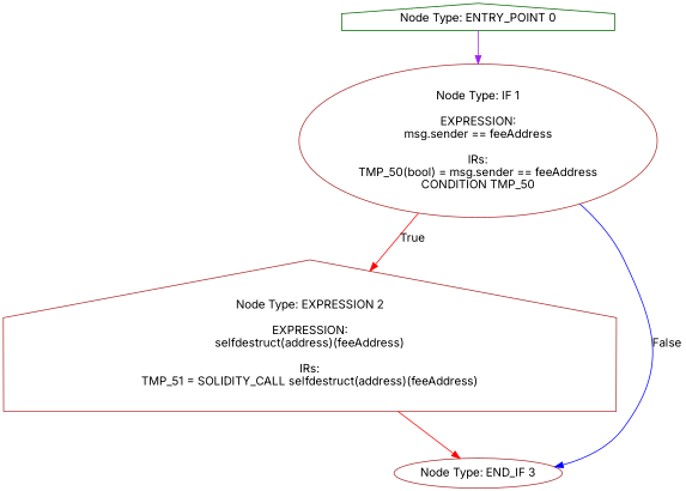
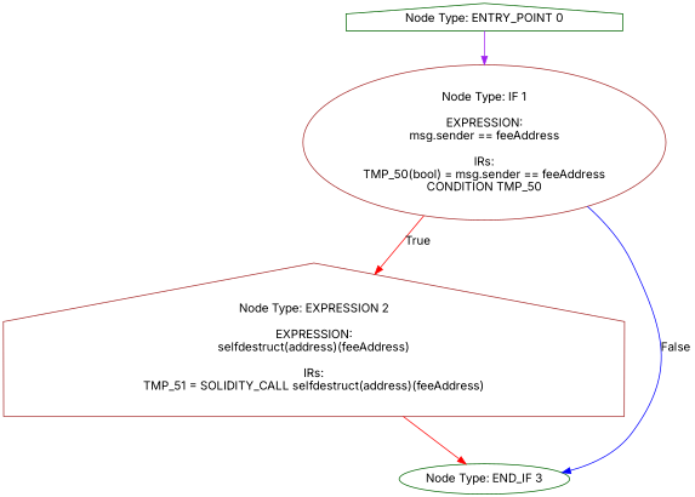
  digraph {
    fontname=Inter
    node [color=darkgreen shape=house fontname=Inter]
    edge [color=red fontname=Inter]
    n1 [label="Node Type: ENTRY_POINT 0\n"]
    n2 [label="Node Type: IF 1\n\nEXPRESSION:\nmsg.sender == feeAddress\n\nIRs:\nTMP_50(bool) = msg.sender == feeAddress\nCONDITION TMP_50" color=brown shape=ellipse]
    n3 [label="Node Type: EXPRESSION 2\n\nEXPRESSION:\nselfdestruct(address)(feeAddress)\n\nIRs:\nTMP_51 = SOLIDITY_CALL selfdestruct(address)(feeAddress)" color=brown]
-   n4 [label="Node Type: END_IF 3\n" color=brown shape=ellipse]
+   n4 [label="Node Type: END_IF 3\n" shape=ellipse]
    n1 -> n2 [color=purple]
    n2 -> n3 [label=True]
    n2 -> n4 [label=False color=blue]
    n3 -> n4
  }
